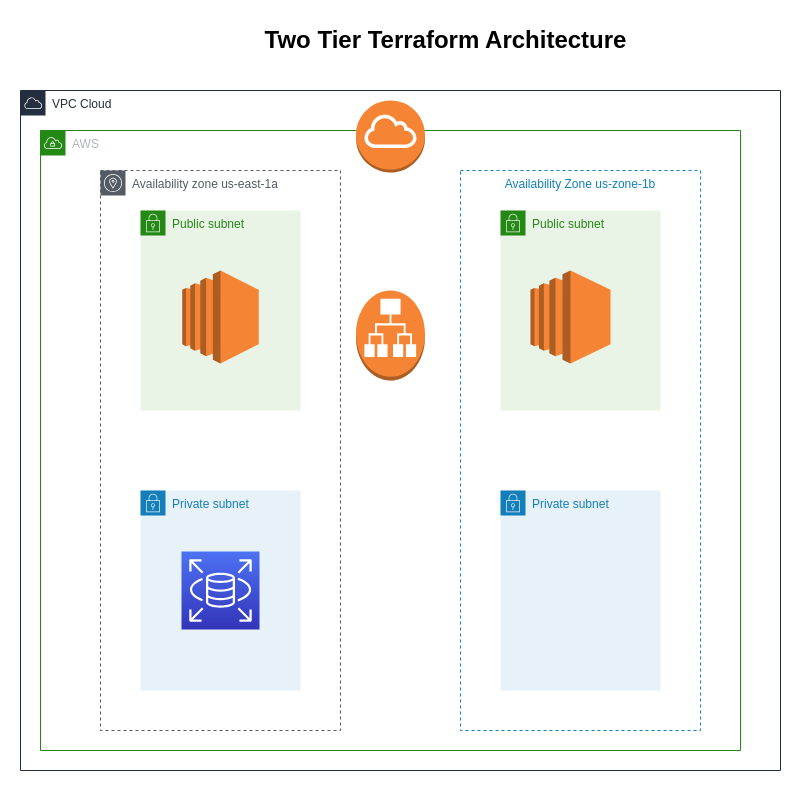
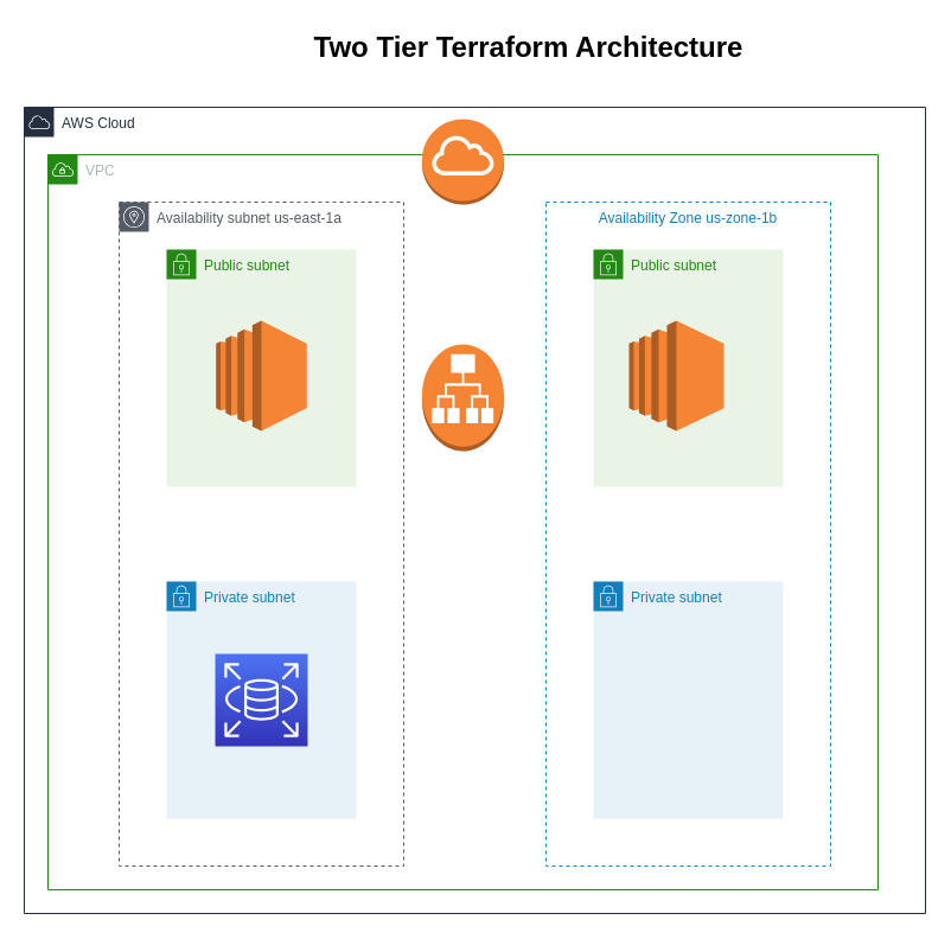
  <mxCell id="0" />
  <mxCell id="1" parent="0" />
  <mxCell id="2" value="Two Tier Terraform Architecture" style="text;strokeColor=none;fillColor=none;html=1;fontSize=24;fontStyle=1;verticalAlign=middle;align=center;" vertex="1" parent="1"><mxGeometry x="395" y="20" width="100" height="40" as="geometry" /></mxCell>
- <mxCell id="3" value="VPC Cloud" style="points=[[0,0],[0.25,0],[0.5,0],[0.75,0],[1,0],[1,0.25],[1,0.5],[1,0.75],[1,1],[0.75,1],[0.5,1],[0.25,1],[0,1],[0,0.75],[0,0.5],[0,0.25]];outlineConnect=0;gradientColor=none;html=1;whiteSpace=wrap;fontSize=12;fontStyle=0;container=1;pointerEvents=0;collapsible=0;recursiveResize=0;shape=mxgraph.aws4.group;grIcon=mxgraph.aws4.group_aws_cloud;strokeColor=#232F3E;fillColor=none;verticalAlign=top;align=left;spacingLeft=30;fontColor=#232F3E;dashed=0;" vertex="1" parent="1"><mxGeometry x="20" y="90" width="760" height="680" as="geometry" /></mxCell>
- <mxCell id="4" value="Availability zone us-east-1a" style="sketch=0;outlineConnect=0;gradientColor=none;html=1;whiteSpace=wrap;fontSize=12;fontStyle=0;shape=mxgraph.aws4.group;grIcon=mxgraph.aws4.group_availability_zone;strokeColor=#545B64;fillColor=none;verticalAlign=top;align=left;spacingLeft=30;fontColor=#545B64;dashed=1;" vertex="1" parent="3"><mxGeometry x="80" y="80" width="240" height="560" as="geometry" /></mxCell>
+ <mxCell id="3" value="AWS Cloud" style="points=[[0,0],[0.25,0],[0.5,0],[0.75,0],[1,0],[1,0.25],[1,0.5],[1,0.75],[1,1],[0.75,1],[0.5,1],[0.25,1],[0,1],[0,0.75],[0,0.5],[0,0.25]];outlineConnect=0;gradientColor=none;html=1;whiteSpace=wrap;fontSize=12;fontStyle=0;container=1;pointerEvents=0;collapsible=0;recursiveResize=0;shape=mxgraph.aws4.group;grIcon=mxgraph.aws4.group_aws_cloud;strokeColor=#232F3E;fillColor=none;verticalAlign=top;align=left;spacingLeft=30;fontColor=#232F3E;dashed=0;" vertex="1" parent="1"><mxGeometry x="20" y="90" width="760" height="680" as="geometry" /></mxCell>
+ <mxCell id="4" value="Availability subnet us-east-1a" style="sketch=0;outlineConnect=0;gradientColor=none;html=1;whiteSpace=wrap;fontSize=12;fontStyle=0;shape=mxgraph.aws4.group;grIcon=mxgraph.aws4.group_availability_zone;strokeColor=#545B64;fillColor=none;verticalAlign=top;align=left;spacingLeft=30;fontColor=#545B64;dashed=1;" vertex="1" parent="3"><mxGeometry x="80" y="80" width="240" height="560" as="geometry" /></mxCell>
  <mxCell id="5" value="Availability Zone us-zone-1b" style="fillColor=none;strokeColor=#147EBA;dashed=1;verticalAlign=top;fontStyle=0;fontColor=#147EBA;" vertex="1" parent="3"><mxGeometry x="440" y="80" width="240" height="560" as="geometry" /></mxCell>
- <mxCell id="6" value="AWS" style="points=[[0,0],[0.25,0],[0.5,0],[0.75,0],[1,0],[1,0.25],[1,0.5],[1,0.75],[1,1],[0.75,1],[0.5,1],[0.25,1],[0,1],[0,0.75],[0,0.5],[0,0.25]];outlineConnect=0;gradientColor=none;html=1;whiteSpace=wrap;fontSize=12;fontStyle=0;container=1;pointerEvents=0;collapsible=0;recursiveResize=0;shape=mxgraph.aws4.group;grIcon=mxgraph.aws4.group_vpc;strokeColor=#248814;fillColor=none;verticalAlign=top;align=left;spacingLeft=30;fontColor=#AAB7B8;dashed=0;" vertex="1" parent="3"><mxGeometry x="20" y="40" width="700" height="620" as="geometry" /></mxCell>
+ <mxCell id="6" value="VPC" style="points=[[0,0],[0.25,0],[0.5,0],[0.75,0],[1,0],[1,0.25],[1,0.5],[1,0.75],[1,1],[0.75,1],[0.5,1],[0.25,1],[0,1],[0,0.75],[0,0.5],[0,0.25]];outlineConnect=0;gradientColor=none;html=1;whiteSpace=wrap;fontSize=12;fontStyle=0;container=1;pointerEvents=0;collapsible=0;recursiveResize=0;shape=mxgraph.aws4.group;grIcon=mxgraph.aws4.group_vpc;strokeColor=#248814;fillColor=none;verticalAlign=top;align=left;spacingLeft=30;fontColor=#AAB7B8;dashed=0;" vertex="1" parent="3"><mxGeometry x="20" y="40" width="700" height="620" as="geometry" /></mxCell>
  <mxCell id="7" value="Public subnet" style="points=[[0,0],[0.25,0],[0.5,0],[0.75,0],[1,0],[1,0.25],[1,0.5],[1,0.75],[1,1],[0.75,1],[0.5,1],[0.25,1],[0,1],[0,0.75],[0,0.5],[0,0.25]];outlineConnect=0;gradientColor=none;html=1;whiteSpace=wrap;fontSize=12;fontStyle=0;container=1;pointerEvents=0;collapsible=0;recursiveResize=0;shape=mxgraph.aws4.group;grIcon=mxgraph.aws4.group_security_group;grStroke=0;strokeColor=#248814;fillColor=#E9F3E6;verticalAlign=top;align=left;spacingLeft=30;fontColor=#248814;dashed=0;" vertex="1" parent="6"><mxGeometry x="100" y="80" width="160" height="200" as="geometry" /></mxCell>
  <mxCell id="8" value="" style="outlineConnect=0;dashed=0;verticalLabelPosition=bottom;verticalAlign=top;align=center;html=1;shape=mxgraph.aws3.ec2;fillColor=#F58534;gradientColor=none;" vertex="1" parent="7"><mxGeometry x="41.75" y="60" width="76.5" height="93" as="geometry" /></mxCell>
  <mxCell id="9" value="Public subnet" style="points=[[0,0],[0.25,0],[0.5,0],[0.75,0],[1,0],[1,0.25],[1,0.5],[1,0.75],[1,1],[0.75,1],[0.5,1],[0.25,1],[0,1],[0,0.75],[0,0.5],[0,0.25]];outlineConnect=0;gradientColor=none;html=1;whiteSpace=wrap;fontSize=12;fontStyle=0;container=1;pointerEvents=0;collapsible=0;recursiveResize=0;shape=mxgraph.aws4.group;grIcon=mxgraph.aws4.group_security_group;grStroke=0;strokeColor=#248814;fillColor=#E9F3E6;verticalAlign=top;align=left;spacingLeft=30;fontColor=#248814;dashed=0;" vertex="1" parent="6"><mxGeometry x="460" y="80" width="160" height="200" as="geometry" /></mxCell>
  <mxCell id="10" value="" style="outlineConnect=0;dashed=0;verticalLabelPosition=bottom;verticalAlign=top;align=center;html=1;shape=mxgraph.aws3.ec2;fillColor=#F58534;gradientColor=none;" vertex="1" parent="9"><mxGeometry x="30" y="60" width="80" height="93" as="geometry" /></mxCell>
  <mxCell id="11" value="Private subnet" style="points=[[0,0],[0.25,0],[0.5,0],[0.75,0],[1,0],[1,0.25],[1,0.5],[1,0.75],[1,1],[0.75,1],[0.5,1],[0.25,1],[0,1],[0,0.75],[0,0.5],[0,0.25]];outlineConnect=0;gradientColor=none;html=1;whiteSpace=wrap;fontSize=12;fontStyle=0;container=1;pointerEvents=0;collapsible=0;recursiveResize=0;shape=mxgraph.aws4.group;grIcon=mxgraph.aws4.group_security_group;grStroke=0;strokeColor=#147EBA;fillColor=#E6F2F8;verticalAlign=top;align=left;spacingLeft=30;fontColor=#147EBA;dashed=0;" vertex="1" parent="6"><mxGeometry x="100" y="360" width="160" height="200" as="geometry" /></mxCell>
  <mxCell id="12" value="" style="sketch=0;points=[[0,0,0],[0.25,0,0],[0.5,0,0],[0.75,0,0],[1,0,0],[0,1,0],[0.25,1,0],[0.5,1,0],[0.75,1,0],[1,1,0],[0,0.25,0],[0,0.5,0],[0,0.75,0],[1,0.25,0],[1,0.5,0],[1,0.75,0]];outlineConnect=0;fontColor=#232F3E;gradientColor=#4D72F3;gradientDirection=north;fillColor=#3334B9;strokeColor=#ffffff;dashed=0;verticalLabelPosition=bottom;verticalAlign=top;align=center;html=1;fontSize=12;fontStyle=0;aspect=fixed;shape=mxgraph.aws4.resourceIcon;resIcon=mxgraph.aws4.rds;" vertex="1" parent="11"><mxGeometry x="41" y="61" width="78" height="78" as="geometry" /></mxCell>
  <mxCell id="13" value="Private subnet" style="points=[[0,0],[0.25,0],[0.5,0],[0.75,0],[1,0],[1,0.25],[1,0.5],[1,0.75],[1,1],[0.75,1],[0.5,1],[0.25,1],[0,1],[0,0.75],[0,0.5],[0,0.25]];outlineConnect=0;gradientColor=none;html=1;whiteSpace=wrap;fontSize=12;fontStyle=0;container=1;pointerEvents=0;collapsible=0;recursiveResize=0;shape=mxgraph.aws4.group;grIcon=mxgraph.aws4.group_security_group;grStroke=0;strokeColor=#147EBA;fillColor=#E6F2F8;verticalAlign=top;align=left;spacingLeft=30;fontColor=#147EBA;dashed=0;" vertex="1" parent="6"><mxGeometry x="460" y="360" width="160" height="200" as="geometry" /></mxCell>
  <mxCell id="14" value="" style="outlineConnect=0;dashed=0;verticalLabelPosition=bottom;verticalAlign=top;align=center;html=1;shape=mxgraph.aws3.application_load_balancer;fillColor=#F58534;gradientColor=none;" vertex="1" parent="6"><mxGeometry x="315.5" y="160" width="69" height="90" as="geometry" /></mxCell>
  <mxCell id="15" value="" style="outlineConnect=0;dashed=0;verticalLabelPosition=bottom;verticalAlign=top;align=center;html=1;shape=mxgraph.aws3.internet_gateway;fillColor=#F58534;gradientColor=none;" vertex="1" parent="6"><mxGeometry x="315.5" y="-30" width="69" height="72" as="geometry" /></mxCell>
